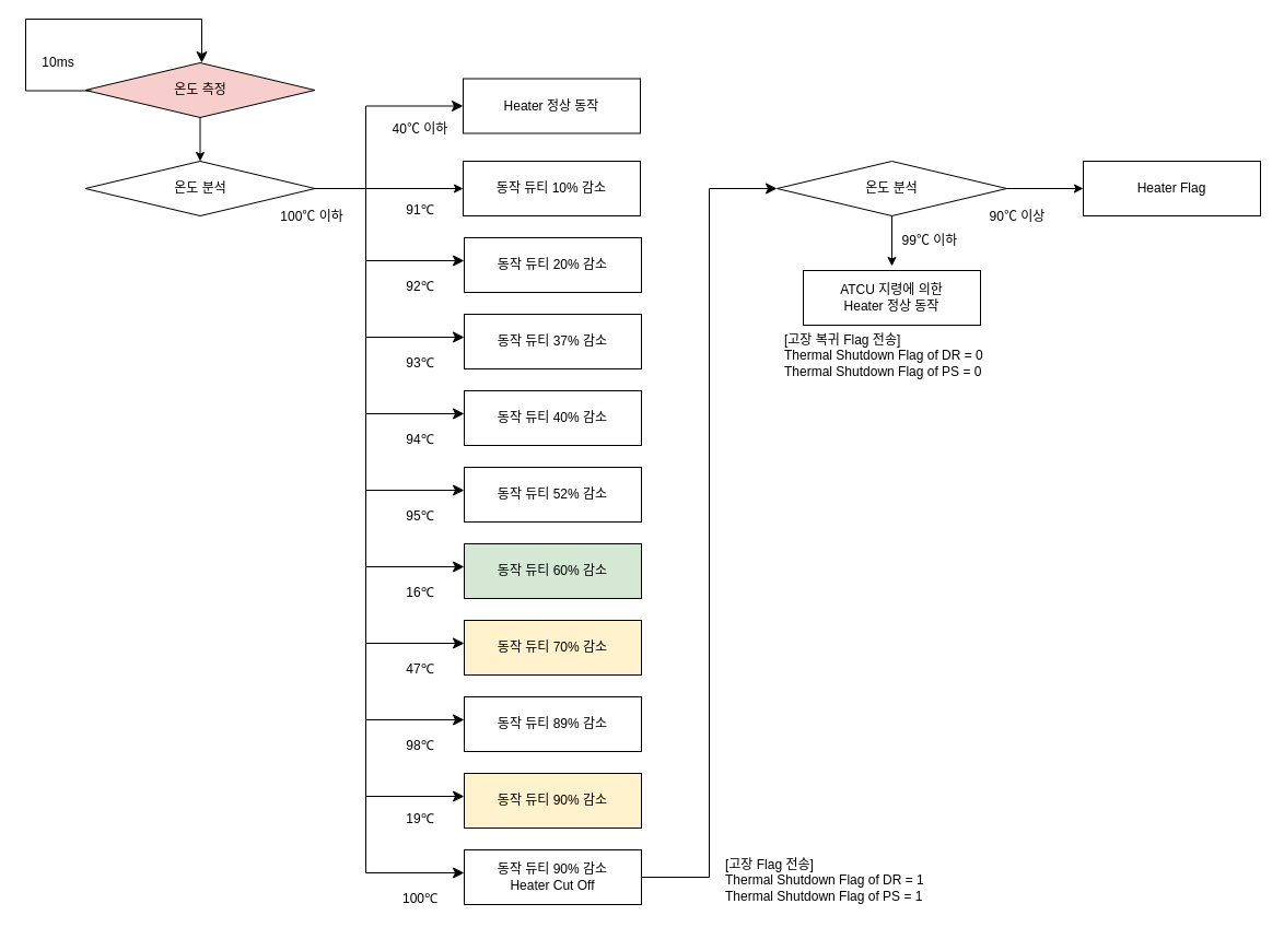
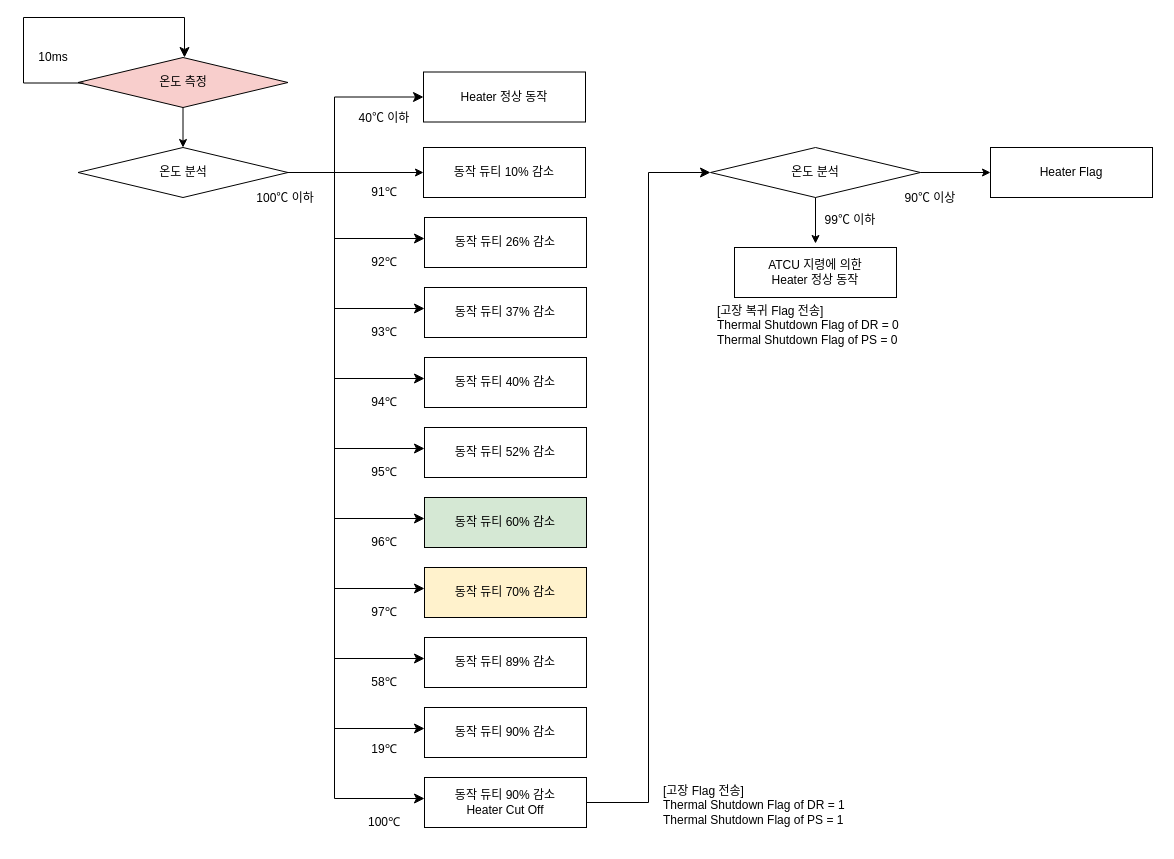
  <mxCell id="0" />
  <mxCell id="1" parent="0" />
  <mxCell id="2" value="온도 측정" style="rhombus;whiteSpace=wrap;html=1;fillColor=#f8cecc;" vertex="1" parent="1"><mxGeometry x="77.5" y="57" width="210" height="50" as="geometry" /></mxCell>
  <mxCell id="3" value="" style="shape=partialRectangle;whiteSpace=wrap;html=1;bottom=1;right=1;left=1;top=0;fillColor=none;routingCenterX=-0.5;rotation=90;" vertex="1" parent="1"><mxGeometry x="20" y="20" width="65.5" height="59.5" as="geometry" /></mxCell>
  <mxCell id="4" value="" style="edgeStyle=segmentEdgeStyle;endArrow=classic;html=1;curved=0;rounded=0;endSize=8;startSize=8;exitX=0;exitY=0.25;exitDx=0;exitDy=0;" edge="1" parent="1" source="3"><mxGeometry width="50" height="50" relative="1" as="geometry"><mxPoint x="104" y="17" as="sourcePoint" /><mxPoint x="184" y="57" as="targetPoint" /></mxGeometry></mxCell>
  <mxCell id="5" value="10ms" style="text;html=1;strokeColor=none;fillColor=none;align=center;verticalAlign=middle;whiteSpace=wrap;rounded=0;" vertex="1" parent="1"><mxGeometry x="23" y="41.5" width="60" height="30" as="geometry" /></mxCell>
  <mxCell id="6" value="온도 분석" style="rhombus;whiteSpace=wrap;html=1;" vertex="1" parent="1"><mxGeometry x="77.5" y="147" width="210" height="50" as="geometry" /></mxCell>
  <mxCell id="7" value="동작 듀티 10% 감소" style="rounded=0;whiteSpace=wrap;html=1;" vertex="1" parent="1"><mxGeometry x="423" y="147" width="162" height="50" as="geometry" /></mxCell>
- <mxCell id="8" value="동작 듀티 20% 감소" style="rounded=0;whiteSpace=wrap;html=1;" vertex="1" parent="1"><mxGeometry x="424" y="217" width="162" height="50" as="geometry" /></mxCell>
+ <mxCell id="8" value="동작 듀티 26% 감소" style="rounded=0;whiteSpace=wrap;html=1;" vertex="1" parent="1"><mxGeometry x="424" y="217" width="162" height="50" as="geometry" /></mxCell>
  <mxCell id="9" value="동작 듀티 37% 감소" style="rounded=0;whiteSpace=wrap;html=1;" vertex="1" parent="1"><mxGeometry x="424" y="287" width="162" height="50" as="geometry" /></mxCell>
  <mxCell id="10" value="동작 듀티 40% 감소" style="rounded=0;whiteSpace=wrap;html=1;" vertex="1" parent="1"><mxGeometry x="424" y="357" width="162" height="50" as="geometry" /></mxCell>
  <mxCell id="11" value="동작 듀티 52% 감소" style="rounded=0;whiteSpace=wrap;html=1;" vertex="1" parent="1"><mxGeometry x="424" y="427" width="162" height="50" as="geometry" /></mxCell>
  <mxCell id="12" value="동작 듀티 60% 감소" style="rounded=0;whiteSpace=wrap;html=1;fillColor=#d5e8d4;" vertex="1" parent="1"><mxGeometry x="424" y="497" width="162" height="50" as="geometry" /></mxCell>
  <mxCell id="13" value="동작 듀티 70% 감소" style="rounded=0;whiteSpace=wrap;html=1;fillColor=#fff2cc;" vertex="1" parent="1"><mxGeometry x="424" y="567" width="162" height="50" as="geometry" /></mxCell>
  <mxCell id="14" value="동작 듀티 89% 감소" style="rounded=0;whiteSpace=wrap;html=1;" vertex="1" parent="1"><mxGeometry x="424" y="637" width="162" height="50" as="geometry" /></mxCell>
- <mxCell id="15" value="동작 듀티 90% 감소" style="rounded=0;whiteSpace=wrap;html=1;fillColor=#fff2cc;" vertex="1" parent="1"><mxGeometry x="424" y="707" width="162" height="50" as="geometry" /></mxCell>
+ <mxCell id="15" value="동작 듀티 90% 감소" style="rounded=0;whiteSpace=wrap;html=1;" vertex="1" parent="1"><mxGeometry x="424" y="707" width="162" height="50" as="geometry" /></mxCell>
  <mxCell id="16" value="동작 듀티 90% 감소&lt;br&gt;Heater Cut Off" style="rounded=0;whiteSpace=wrap;html=1;" vertex="1" parent="1"><mxGeometry x="424" y="777" width="162" height="50" as="geometry" /></mxCell>
  <mxCell id="17" value="" style="edgeStyle=segmentEdgeStyle;endArrow=classic;html=1;curved=0;rounded=0;endSize=8;startSize=8;entryX=0;entryY=0.5;entryDx=0;entryDy=0;" edge="1" parent="1"><mxGeometry width="50" height="50" relative="1" as="geometry"><mxPoint x="333" y="172" as="sourcePoint" /><mxPoint x="424" y="238" as="targetPoint" /><Array as="points"><mxPoint x="334" y="238" /></Array></mxGeometry></mxCell>
  <mxCell id="18" value="" style="edgeStyle=segmentEdgeStyle;endArrow=classic;html=1;curved=0;rounded=0;endSize=8;startSize=8;entryX=0;entryY=0.5;entryDx=0;entryDy=0;" edge="1" parent="1"><mxGeometry width="50" height="50" relative="1" as="geometry"><mxPoint x="334" y="237" as="sourcePoint" /><mxPoint x="424" y="308" as="targetPoint" /><Array as="points"><mxPoint x="334" y="308" /></Array></mxGeometry></mxCell>
  <mxCell id="19" value="" style="edgeStyle=segmentEdgeStyle;endArrow=classic;html=1;curved=0;rounded=0;endSize=8;startSize=8;entryX=0;entryY=0.5;entryDx=0;entryDy=0;" edge="1" parent="1"><mxGeometry width="50" height="50" relative="1" as="geometry"><mxPoint x="334" y="307" as="sourcePoint" /><mxPoint x="424" y="378" as="targetPoint" /><Array as="points"><mxPoint x="334" y="378" /></Array></mxGeometry></mxCell>
  <mxCell id="20" value="" style="edgeStyle=segmentEdgeStyle;endArrow=classic;html=1;curved=0;rounded=0;endSize=8;startSize=8;entryX=0;entryY=0.5;entryDx=0;entryDy=0;" edge="1" parent="1"><mxGeometry width="50" height="50" relative="1" as="geometry"><mxPoint x="334" y="377" as="sourcePoint" /><mxPoint x="424" y="448" as="targetPoint" /><Array as="points"><mxPoint x="334" y="448" /></Array></mxGeometry></mxCell>
  <mxCell id="21" value="" style="edgeStyle=segmentEdgeStyle;endArrow=classic;html=1;curved=0;rounded=0;endSize=8;startSize=8;entryX=0;entryY=0.5;entryDx=0;entryDy=0;" edge="1" parent="1"><mxGeometry width="50" height="50" relative="1" as="geometry"><mxPoint x="334" y="447" as="sourcePoint" /><mxPoint x="424" y="518" as="targetPoint" /><Array as="points"><mxPoint x="334" y="518" /></Array></mxGeometry></mxCell>
  <mxCell id="22" value="" style="edgeStyle=segmentEdgeStyle;endArrow=classic;html=1;curved=0;rounded=0;endSize=8;startSize=8;entryX=0;entryY=0.5;entryDx=0;entryDy=0;" edge="1" parent="1"><mxGeometry width="50" height="50" relative="1" as="geometry"><mxPoint x="334" y="517" as="sourcePoint" /><mxPoint x="424" y="588" as="targetPoint" /><Array as="points"><mxPoint x="334" y="588" /></Array></mxGeometry></mxCell>
  <mxCell id="23" value="" style="edgeStyle=segmentEdgeStyle;endArrow=classic;html=1;curved=0;rounded=0;endSize=8;startSize=8;entryX=0;entryY=0.5;entryDx=0;entryDy=0;" edge="1" parent="1"><mxGeometry width="50" height="50" relative="1" as="geometry"><mxPoint x="334" y="587" as="sourcePoint" /><mxPoint x="424" y="658" as="targetPoint" /><Array as="points"><mxPoint x="334" y="658" /></Array></mxGeometry></mxCell>
  <mxCell id="24" value="" style="edgeStyle=segmentEdgeStyle;endArrow=classic;html=1;curved=0;rounded=0;endSize=8;startSize=8;entryX=0;entryY=0.5;entryDx=0;entryDy=0;" edge="1" parent="1"><mxGeometry width="50" height="50" relative="1" as="geometry"><mxPoint x="334" y="657" as="sourcePoint" /><mxPoint x="424" y="728" as="targetPoint" /><Array as="points"><mxPoint x="334" y="728" /></Array></mxGeometry></mxCell>
  <mxCell id="25" value="" style="edgeStyle=segmentEdgeStyle;endArrow=classic;html=1;curved=0;rounded=0;endSize=8;startSize=8;entryX=0;entryY=0.5;entryDx=0;entryDy=0;" edge="1" parent="1"><mxGeometry width="50" height="50" relative="1" as="geometry"><mxPoint x="334" y="727" as="sourcePoint" /><mxPoint x="424" y="798" as="targetPoint" /><Array as="points"><mxPoint x="334" y="798" /></Array></mxGeometry></mxCell>
  <mxCell id="26" value="91℃" style="text;html=1;strokeColor=none;fillColor=none;align=center;verticalAlign=middle;whiteSpace=wrap;rounded=0;" vertex="1" parent="1"><mxGeometry x="344" y="177" width="80" height="30" as="geometry" /></mxCell>
  <mxCell id="27" value="92℃" style="text;html=1;strokeColor=none;fillColor=none;align=center;verticalAlign=middle;whiteSpace=wrap;rounded=0;" vertex="1" parent="1"><mxGeometry x="344" y="247" width="80" height="30" as="geometry" /></mxCell>
  <mxCell id="28" value="93℃" style="text;html=1;strokeColor=none;fillColor=none;align=center;verticalAlign=middle;whiteSpace=wrap;rounded=0;" vertex="1" parent="1"><mxGeometry x="344" y="317" width="80" height="30" as="geometry" /></mxCell>
  <mxCell id="29" value="94℃" style="text;html=1;strokeColor=none;fillColor=none;align=center;verticalAlign=middle;whiteSpace=wrap;rounded=0;" vertex="1" parent="1"><mxGeometry x="344" y="387" width="80" height="30" as="geometry" /></mxCell>
  <mxCell id="30" value="95℃" style="text;html=1;strokeColor=none;fillColor=none;align=center;verticalAlign=middle;whiteSpace=wrap;rounded=0;" vertex="1" parent="1"><mxGeometry x="344" y="457" width="80" height="30" as="geometry" /></mxCell>
- <mxCell id="31" value="16℃" style="text;html=1;strokeColor=none;fillColor=none;align=center;verticalAlign=middle;whiteSpace=wrap;rounded=0;" vertex="1" parent="1"><mxGeometry x="344" y="527" width="80" height="30" as="geometry" /></mxCell>
- <mxCell id="32" value="47℃" style="text;html=1;strokeColor=none;fillColor=none;align=center;verticalAlign=middle;whiteSpace=wrap;rounded=0;" vertex="1" parent="1"><mxGeometry x="344" y="597" width="80" height="30" as="geometry" /></mxCell>
- <mxCell id="33" value="98℃" style="text;html=1;strokeColor=none;fillColor=none;align=center;verticalAlign=middle;whiteSpace=wrap;rounded=0;" vertex="1" parent="1"><mxGeometry x="344" y="667" width="80" height="30" as="geometry" /></mxCell>
+ <mxCell id="31" value="96℃" style="text;html=1;strokeColor=none;fillColor=none;align=center;verticalAlign=middle;whiteSpace=wrap;rounded=0;" vertex="1" parent="1"><mxGeometry x="344" y="527" width="80" height="30" as="geometry" /></mxCell>
+ <mxCell id="32" value="97℃" style="text;html=1;strokeColor=none;fillColor=none;align=center;verticalAlign=middle;whiteSpace=wrap;rounded=0;" vertex="1" parent="1"><mxGeometry x="344" y="597" width="80" height="30" as="geometry" /></mxCell>
+ <mxCell id="33" value="58℃" style="text;html=1;strokeColor=none;fillColor=none;align=center;verticalAlign=middle;whiteSpace=wrap;rounded=0;" vertex="1" parent="1"><mxGeometry x="344" y="667" width="80" height="30" as="geometry" /></mxCell>
  <mxCell id="34" value="19℃" style="text;html=1;strokeColor=none;fillColor=none;align=center;verticalAlign=middle;whiteSpace=wrap;rounded=0;" vertex="1" parent="1"><mxGeometry x="344" y="734" width="80" height="30" as="geometry" /></mxCell>
  <mxCell id="35" value="100℃" style="text;html=1;strokeColor=none;fillColor=none;align=center;verticalAlign=middle;whiteSpace=wrap;rounded=0;" vertex="1" parent="1"><mxGeometry x="344" y="807" width="80" height="30" as="geometry" /></mxCell>
  <mxCell id="36" value="" style="endArrow=classic;html=1;rounded=0;exitX=1;exitY=0.5;exitDx=0;exitDy=0;entryX=0;entryY=0.5;entryDx=0;entryDy=0;" edge="1" parent="1" source="6" target="7"><mxGeometry width="50" height="50" relative="1" as="geometry"><mxPoint x="334" y="407" as="sourcePoint" /><mxPoint x="384" y="357" as="targetPoint" /></mxGeometry></mxCell>
  <mxCell id="37" value="100℃ 이하" style="text;html=1;strokeColor=none;fillColor=none;align=center;verticalAlign=middle;whiteSpace=wrap;rounded=0;" vertex="1" parent="1"><mxGeometry x="245" y="183" width="80" height="30" as="geometry" /></mxCell>
  <mxCell id="38" value="Heater 정상 동작" style="rounded=0;whiteSpace=wrap;html=1;" vertex="1" parent="1"><mxGeometry x="423" y="71.5" width="162" height="50" as="geometry" /></mxCell>
  <mxCell id="39" value="" style="edgeStyle=elbowEdgeStyle;elbow=horizontal;endArrow=classic;html=1;curved=0;rounded=0;endSize=8;startSize=8;entryX=0;entryY=0.5;entryDx=0;entryDy=0;" edge="1" parent="1" target="38"><mxGeometry width="50" height="50" relative="1" as="geometry"><mxPoint x="334" y="173" as="sourcePoint" /><mxPoint x="418" y="97" as="targetPoint" /><Array as="points"><mxPoint x="334" y="143" /></Array></mxGeometry></mxCell>
  <mxCell id="40" value="40℃ 이하" style="text;html=1;strokeColor=none;fillColor=none;align=center;verticalAlign=middle;whiteSpace=wrap;rounded=0;" vertex="1" parent="1"><mxGeometry x="344" y="103" width="80" height="30" as="geometry" /></mxCell>
  <mxCell id="41" value="온도 분석" style="rhombus;whiteSpace=wrap;html=1;" vertex="1" parent="1"><mxGeometry x="710" y="147" width="210" height="50" as="geometry" /></mxCell>
  <mxCell id="42" value="" style="edgeStyle=elbowEdgeStyle;elbow=horizontal;endArrow=classic;html=1;curved=0;rounded=0;endSize=8;startSize=8;exitX=1;exitY=0.5;exitDx=0;exitDy=0;" edge="1" parent="1" source="16" target="41"><mxGeometry width="50" height="50" relative="1" as="geometry"><mxPoint x="700" y="533" as="sourcePoint" /><mxPoint x="750" y="483" as="targetPoint" /></mxGeometry></mxCell>
  <mxCell id="43" value="" style="endArrow=classic;html=1;rounded=0;exitX=0.5;exitY=1;exitDx=0;exitDy=0;" edge="1" parent="1" source="41"><mxGeometry width="50" height="50" relative="1" as="geometry"><mxPoint x="700" y="533" as="sourcePoint" /><mxPoint x="815" y="243" as="targetPoint" /></mxGeometry></mxCell>
  <mxCell id="44" value="" style="endArrow=classic;html=1;rounded=0;exitX=0.5;exitY=1;exitDx=0;exitDy=0;entryX=0.5;entryY=0;entryDx=0;entryDy=0;" edge="1" parent="1" source="2" target="6"><mxGeometry width="50" height="50" relative="1" as="geometry"><mxPoint x="700" y="533" as="sourcePoint" /><mxPoint x="750" y="483" as="targetPoint" /></mxGeometry></mxCell>
  <mxCell id="45" value="90℃ 이상" style="text;html=1;strokeColor=none;fillColor=none;align=center;verticalAlign=middle;whiteSpace=wrap;rounded=0;" vertex="1" parent="1"><mxGeometry x="890" y="183" width="80" height="30" as="geometry" /></mxCell>
  <mxCell id="46" value="" style="endArrow=classic;html=1;rounded=0;exitX=1;exitY=0.5;exitDx=0;exitDy=0;" edge="1" parent="1" source="41"><mxGeometry width="50" height="50" relative="1" as="geometry"><mxPoint x="700" y="533" as="sourcePoint" /><mxPoint x="990" y="172" as="targetPoint" /></mxGeometry></mxCell>
  <mxCell id="47" value="Heater Flag" style="rounded=0;whiteSpace=wrap;html=1;" vertex="1" parent="1"><mxGeometry x="990" y="147" width="162" height="50" as="geometry" /></mxCell>
  <mxCell id="48" value="99℃ 이하" style="text;html=1;strokeColor=none;fillColor=none;align=center;verticalAlign=middle;whiteSpace=wrap;rounded=0;" vertex="1" parent="1"><mxGeometry x="810" y="205" width="80" height="30" as="geometry" /></mxCell>
  <mxCell id="49" value="ATCU 지령에 의한 &lt;br&gt;Heater 정상 동작" style="rounded=0;whiteSpace=wrap;html=1;" vertex="1" parent="1"><mxGeometry x="734" y="247" width="162" height="50" as="geometry" /></mxCell>
  <mxCell id="50" value="[고장 Flag 전송]&lt;br&gt;Thermal Shutdown Flag of DR = 1 &lt;br&gt;Thermal Shutdown Flag of PS = 1" style="text;whiteSpace=wrap;html=1;" vertex="1" parent="1"><mxGeometry x="661" y="777" width="200" height="40" as="geometry" /></mxCell>
  <mxCell id="51" value="[고장 복귀 Flag 전송]&lt;br&gt;Thermal Shutdown Flag of DR = 0&lt;br&gt;Thermal Shutdown Flag of PS = 0" style="text;whiteSpace=wrap;html=1;" vertex="1" parent="1"><mxGeometry x="715" y="297" width="200" height="40" as="geometry" /></mxCell>
